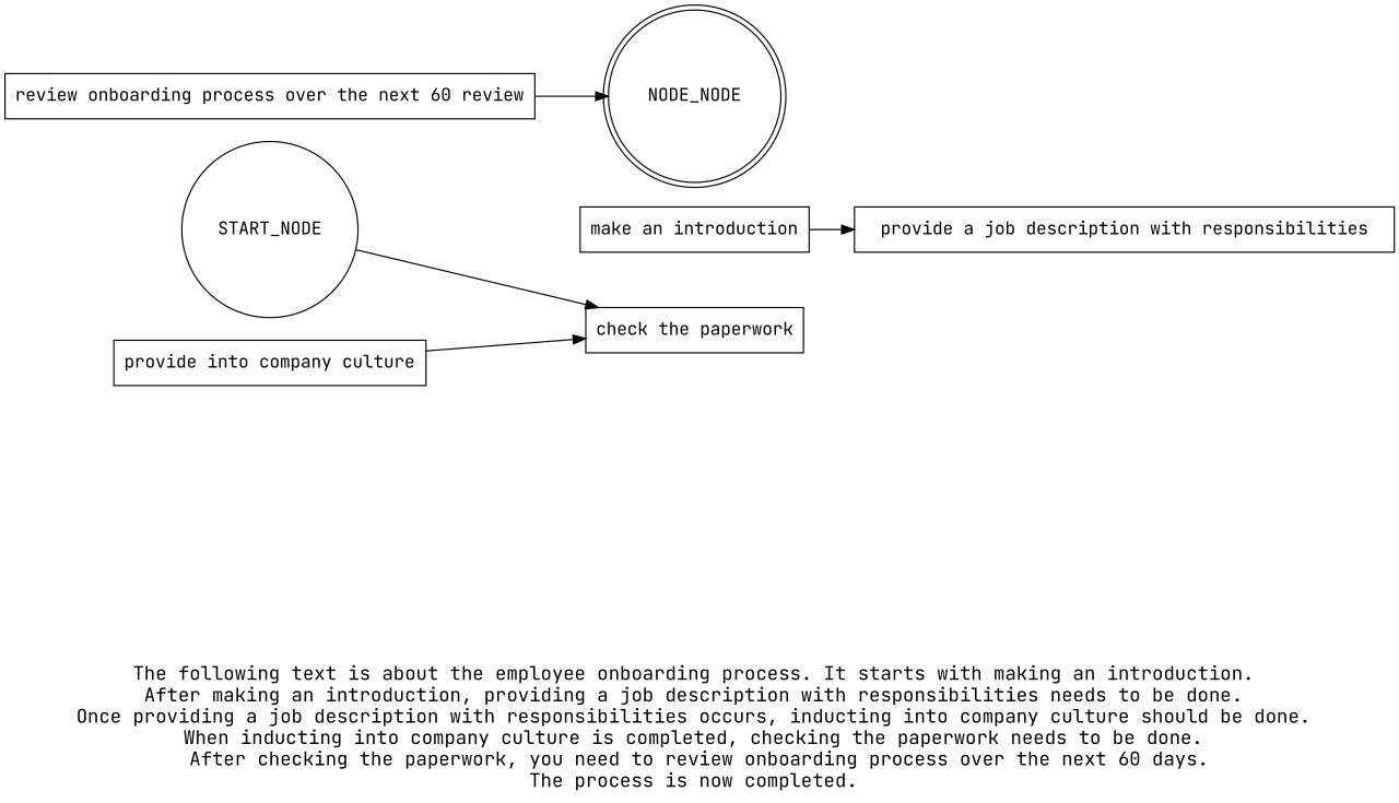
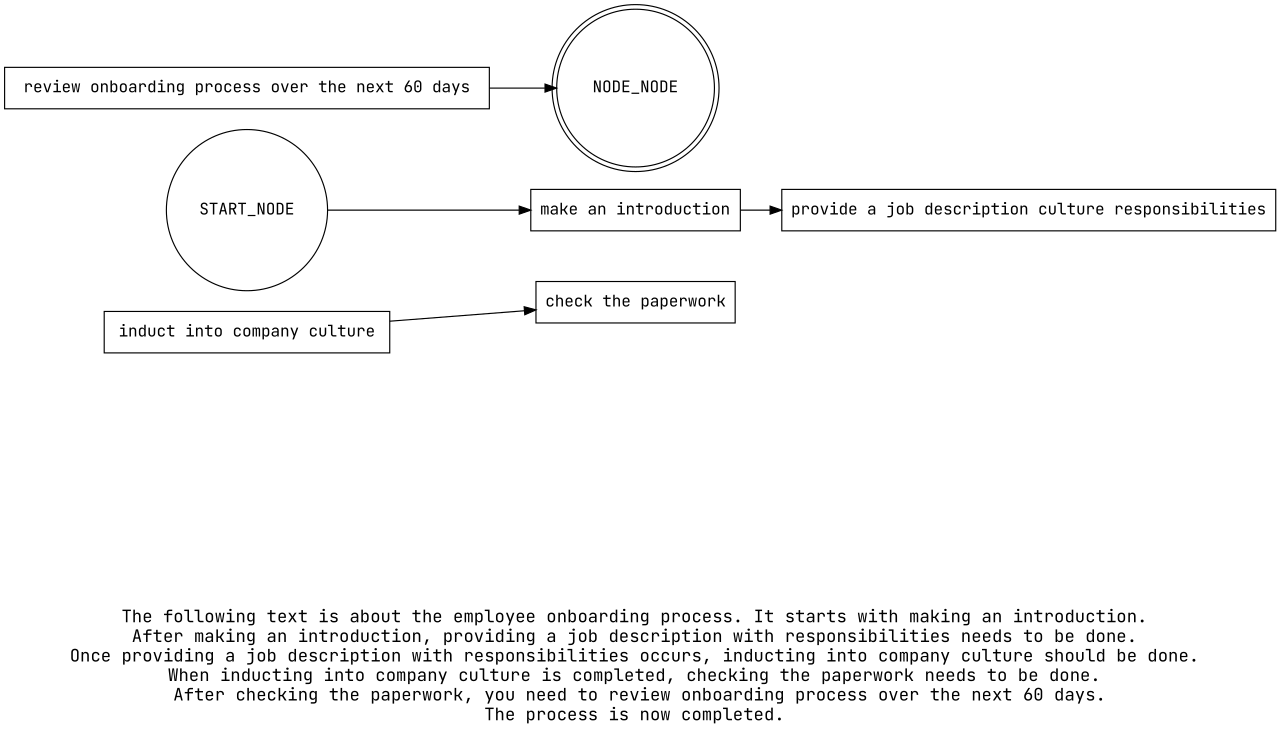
  digraph {
    fontname="JetBrains Mono"
    fontsize=15
    label="\n\n\nThe following text is about the employee onboarding process. It starts with making an introduction. \nAfter making an introduction, providing a job description with responsibilities needs to be done. \nOnce providing a job description with responsibilities occurs, inducting into company culture should be done. \nWhen inducting into company culture is completed, checking the paperwork needs to be done. \nAfter checking the paperwork, you need to review onboarding process over the next 60 days.\nThe process is now completed. \n"
    rankdir=LR
    node [fontname="JetBrains Mono" shape=box]
    edge [fontname="JetBrains Mono"]
    "make an introduction"
-   "provide a job description with responsibilities"
-   "induct into company culture" [label="provide into company culture"]
+   "provide a job description with responsibilities" [label="provide a job description culture responsibilities"]
+   "induct into company culture"
    "check the paperwork"
-   "review onboarding process over the next 60 days" [label="review onboarding process over the next 60 review"]
+   "review onboarding process over the next 60 days"
    n6 [label=NODE_NODE shape=doublecircle width=0.2]
    START_NODE [shape=circle width=0.3]
    subgraph sub_1 {
      "make an introduction"
      "provide a job description with responsibilities"
      "induct into company culture"
      "check the paperwork"
      "review onboarding process over the next 60 days"
    }
    "make an introduction" -> "provide a job description with responsibilities"
    "induct into company culture" -> "check the paperwork"
    "review onboarding process over the next 60 days" -> n6
-   START_NODE -> "check the paperwork"
+   START_NODE -> "make an introduction"
  }
